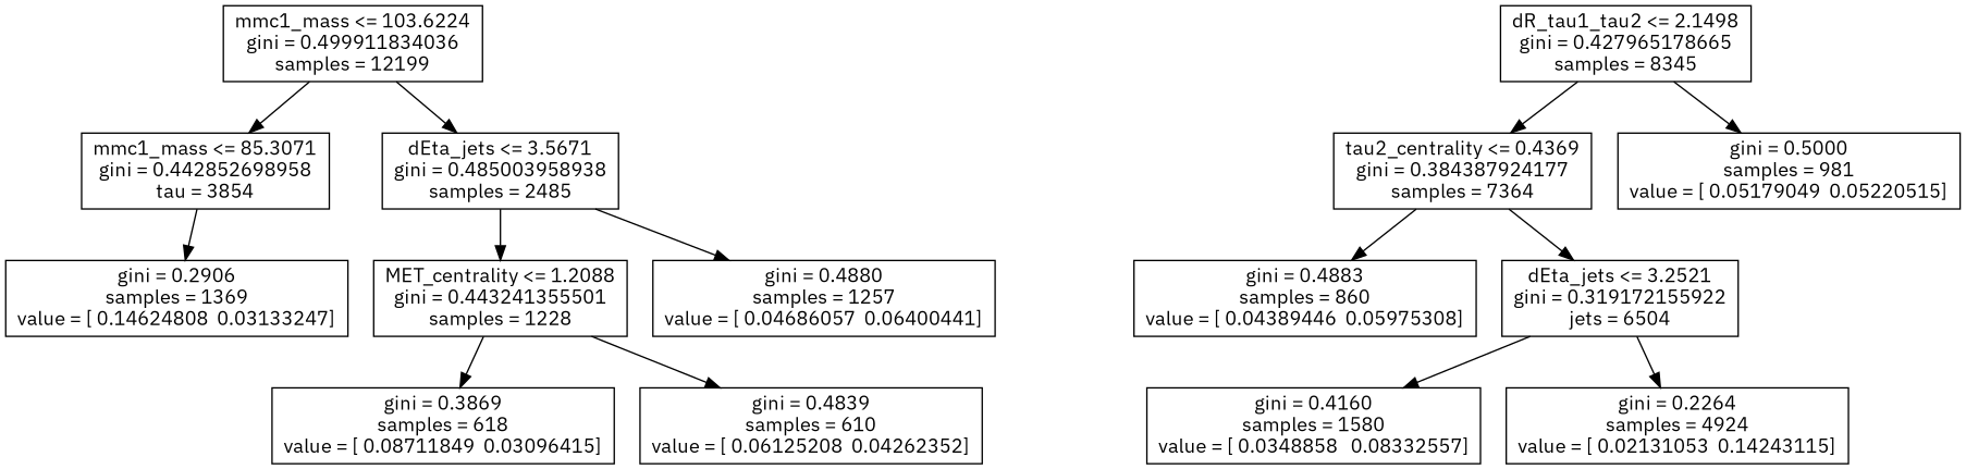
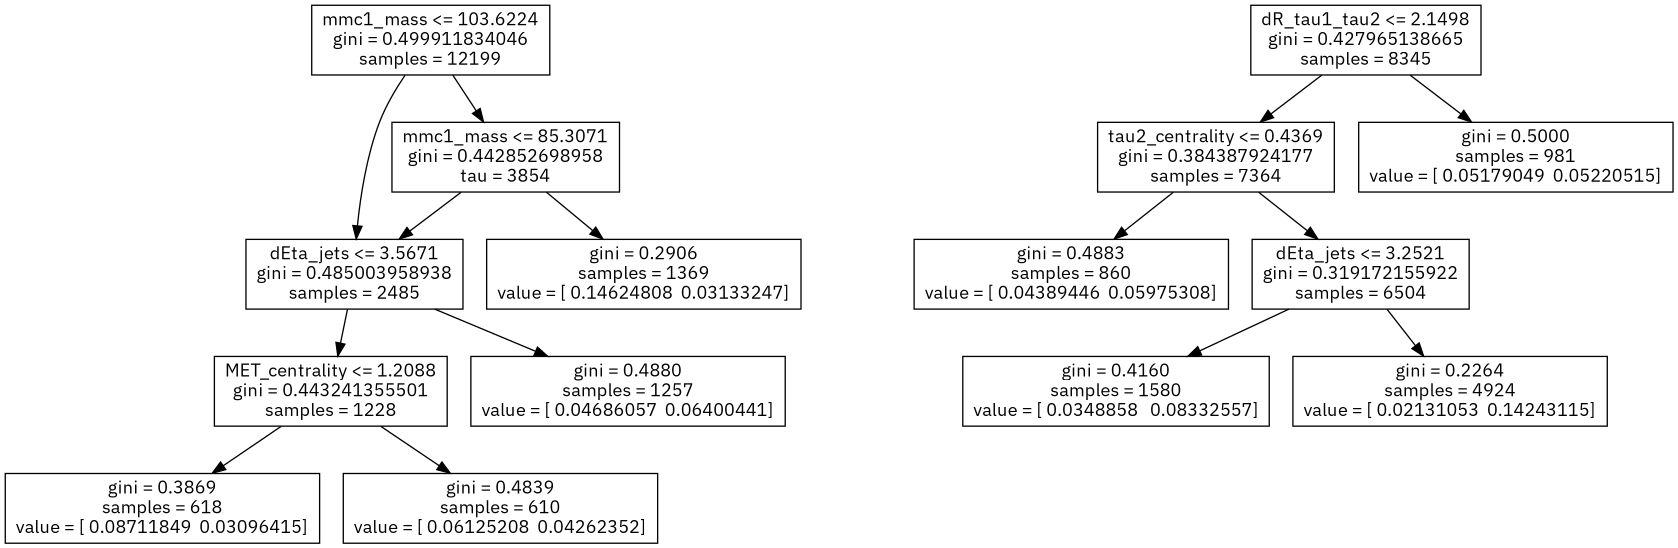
  digraph {
    fontname="IBM Plex Sans"
    node [fontname="IBM Plex Sans" shape=box]
    edge [fontname="IBM Plex Sans"]
-   n1 [label="mmc1_mass <= 103.6224\ngini = 0.499911834036\nsamples = 12199"]
+   n1 [label="mmc1_mass <= 103.6224\ngini = 0.499911834046\nsamples = 12199"]
    n2 [label="mmc1_mass <= 85.3071\ngini = 0.442852698958\ntau = 3854"]
    n3 [label="dEta_jets <= 3.5671\ngini = 0.485003958938\nsamples = 2485"]
    n4 [label="gini = 0.2906\nsamples = 1369\nvalue = [ 0.14624808  0.03133247]"]
-   n5 [label="dR_tau1_tau2 <= 2.1498\ngini = 0.427965178665\nsamples = 8345"]
+   n5 [label="dR_tau1_tau2 <= 2.1498\ngini = 0.427965138665\nsamples = 8345"]
    n6 [label="tau2_centrality <= 0.4369\ngini = 0.384387924177\nsamples = 7364"]
    n7 [label="gini = 0.5000\nsamples = 981\nvalue = [ 0.05179049  0.05220515]"]
    n8 [label="MET_centrality <= 1.2088\ngini = 0.443241355501\nsamples = 1228"]
    n9 [label="gini = 0.4880\nsamples = 1257\nvalue = [ 0.04686057  0.06400441]"]
    n10 [label="gini = 0.3869\nsamples = 618\nvalue = [ 0.08711849  0.03096415]"]
    n11 [label="gini = 0.4839\nsamples = 610\nvalue = [ 0.06125208  0.04262352]"]
    n12 [label="gini = 0.4883\nsamples = 860\nvalue = [ 0.04389446  0.05975308]"]
-   n13 [label="dEta_jets <= 3.2521\ngini = 0.319172155922\njets = 6504"]
+   n13 [label="dEta_jets <= 3.2521\ngini = 0.319172155922\nsamples = 6504"]
    n14 [label="gini = 0.4160\nsamples = 1580\nvalue = [ 0.0348858   0.08332557]"]
    n15 [label="gini = 0.2264\nsamples = 4924\nvalue = [ 0.02131053  0.14243115]"]
    n1 -> n2
    n1 -> n3
+   n2 -> n3
    n2 -> n4
    n3 -> n8
    n3 -> n9
    n5 -> n6
    n5 -> n7
    n6 -> n12
    n6 -> n13
    n8 -> n10
    n8 -> n11
    n13 -> n14
    n13 -> n15
  }
